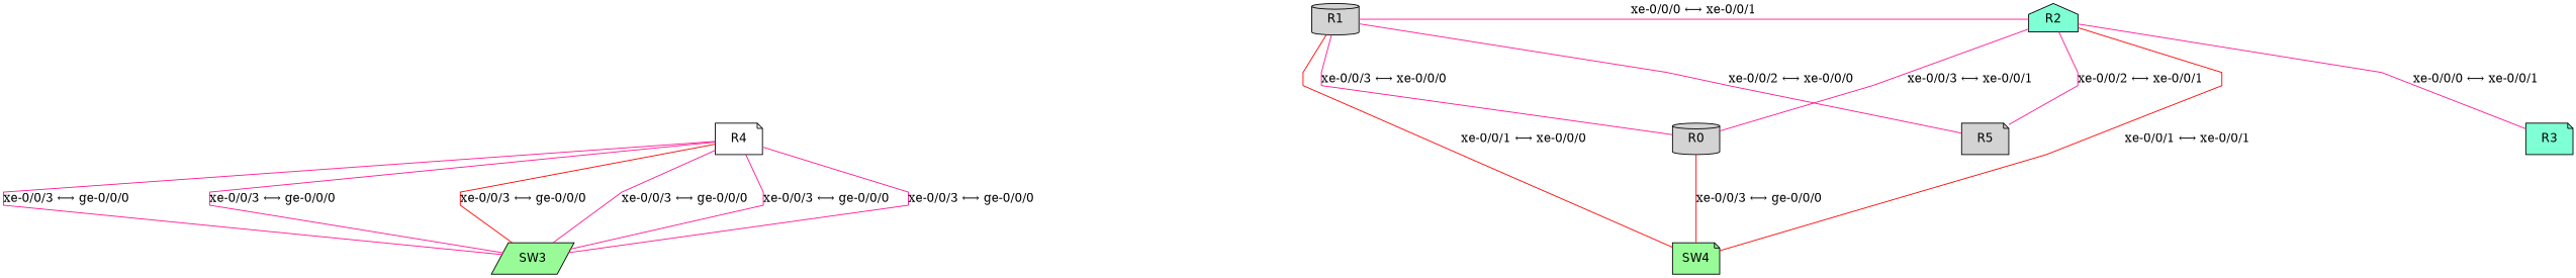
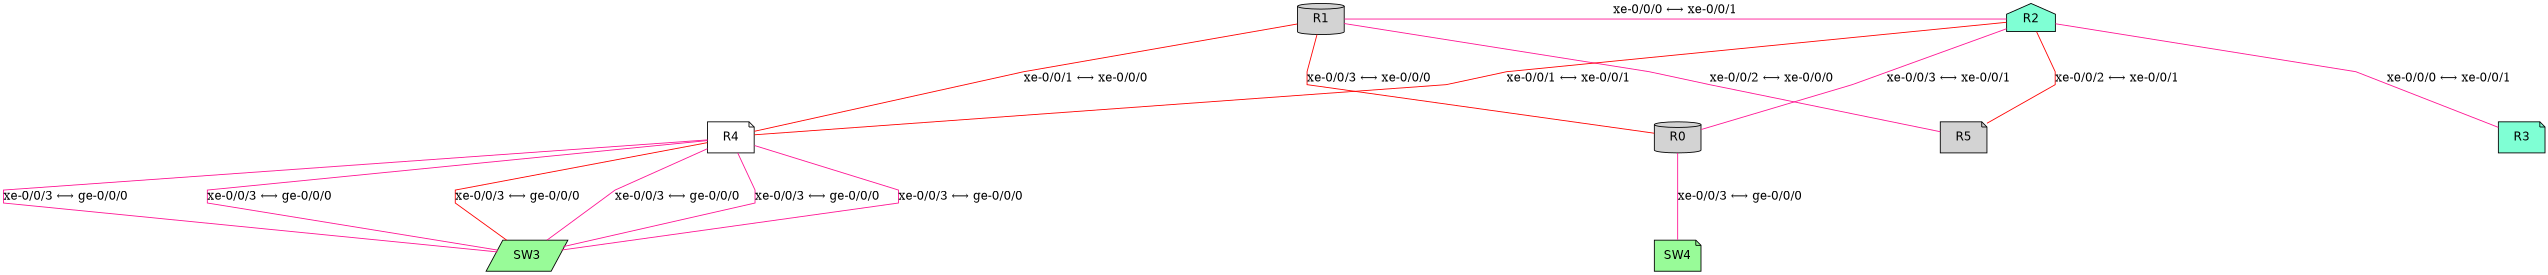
  digraph {
    nodesep=1.2
    rankdir=TB
    ranksep=1.2
    splines=polyline
    node [fillcolor=lightgrey fontname=Helvetica fontsize=14 shape=note style=filled]
    edge [color=deeppink dir=none]
    R3 [fillcolor=aquamarine]
    R4 [fillcolor=white]
    R5
    n4 [label=R0 shape=cylinder]
    R1 [shape=cylinder]
    R2 [fillcolor=aquamarine shape=house]
    n7 [fillcolor=palegreen label=SW3 shape=parallelogram]
    n8 [fillcolor=palegreen label=SW4]
    subgraph sub_1 {
      rank=same
      R3
      R4
      R5
      n4
    }
    subgraph sub_2 {
      rank=same
      R1
      R2
    }
    subgraph sub_3 {
      rank=same
      n7
      n8
    }
    R4 -> n7 [label="xe-0/0/3 ⟷ ge-0/0/0"]
    R4 -> n7 [label="xe-0/0/3 ⟷ ge-0/0/0"]
    R4 -> n7 [label="xe-0/0/3 ⟷ ge-0/0/0"]
    R4 -> n7 [label="xe-0/0/3 ⟷ ge-0/0/0"]
    R4 -> n7 [label="xe-0/0/3 ⟷ ge-0/0/0"]
    R4 -> n7 [color=red label="xe-0/0/3 ⟷ ge-0/0/0"]
-   n4 -> n8 [color=red label="xe-0/0/3 ⟷ ge-0/0/0"]
-   R1 -> n8 [color=red label="xe-0/0/1 ⟷ xe-0/0/0"]
+   n4 -> n8 [label="xe-0/0/3 ⟷ ge-0/0/0"]
+   R1 -> R4 [color=red label="xe-0/0/1 ⟷ xe-0/0/0"]
    R1 -> R5 [label="xe-0/0/2 ⟷ xe-0/0/0"]
-   R1 -> n4 [label="xe-0/0/3 ⟷ xe-0/0/0"]
+   R1 -> n4 [color=red label="xe-0/0/3 ⟷ xe-0/0/0"]
    R1 -> R2 [label="xe-0/0/0 ⟷ xe-0/0/1"]
    R2 -> R3 [label="xe-0/0/0 ⟷ xe-0/0/1"]
-   R2 -> n8 [color=red label="xe-0/0/1 ⟷ xe-0/0/1"]
-   R2 -> R5 [label="xe-0/0/2 ⟷ xe-0/0/1"]
+   R2 -> R4 [color=red label="xe-0/0/1 ⟷ xe-0/0/1"]
+   R2 -> R5 [color=red label="xe-0/0/2 ⟷ xe-0/0/1"]
    R2 -> n4 [label="xe-0/0/3 ⟷ xe-0/0/1"]
  }
